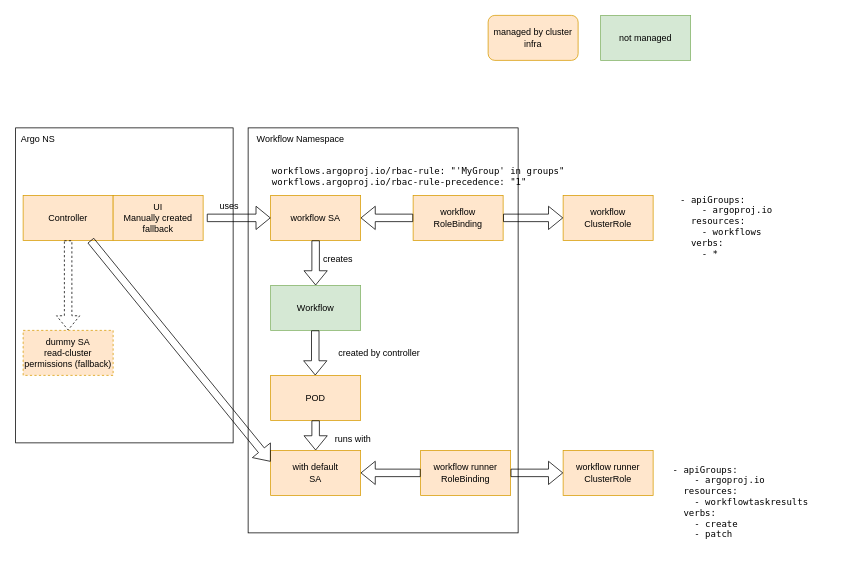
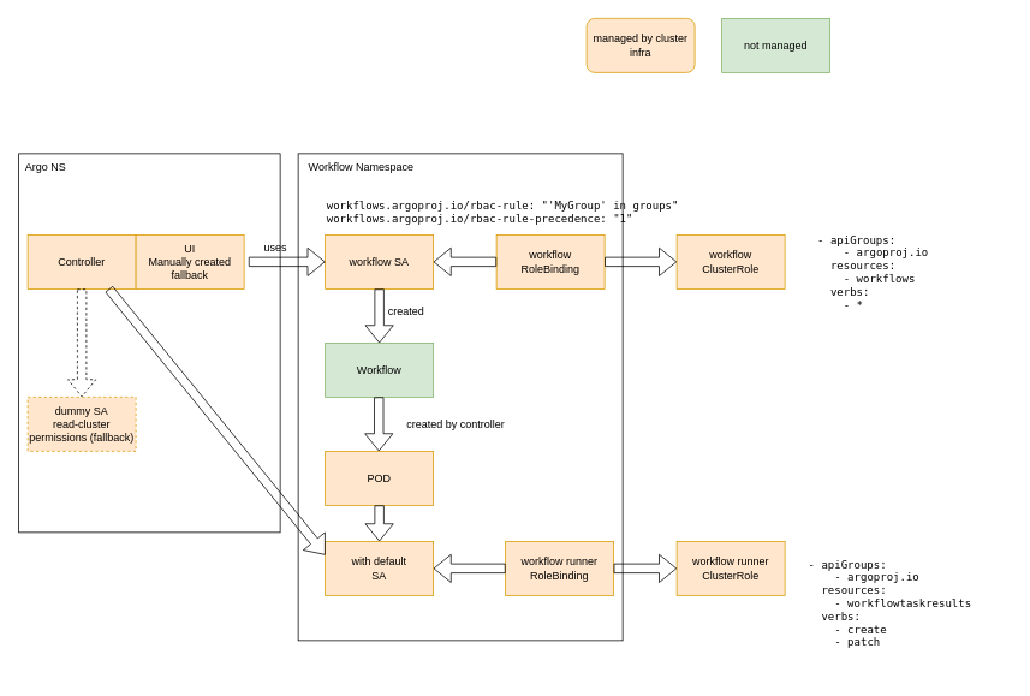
  <mxCell id="0" />
  <mxCell id="1" parent="0" />
  <mxCell id="2" value="" style="rounded=0;whiteSpace=wrap;html=1;" vertex="1" parent="1"><mxGeometry x="20" y="170" width="290" height="420" as="geometry" /></mxCell>
  <mxCell id="3" value="" style="rounded=0;whiteSpace=wrap;html=1;" vertex="1" parent="1"><mxGeometry x="330" y="170" width="360" height="540" as="geometry" /></mxCell>
  <mxCell id="4" value="Argo NS" style="text;html=1;strokeColor=none;fillColor=none;align=center;verticalAlign=middle;whiteSpace=wrap;rounded=0;" vertex="1" parent="1"><mxGeometry x="20" y="170" width="60" height="30" as="geometry" /></mxCell>
  <mxCell id="5" value="Workflow Namespace" style="text;html=1;strokeColor=none;fillColor=none;align=center;verticalAlign=middle;whiteSpace=wrap;rounded=0;" vertex="1" parent="1"><mxGeometry x="340" y="170" width="120" height="30" as="geometry" /></mxCell>
  <mxCell id="6" value="&lt;div&gt;workflow SA&lt;/div&gt;" style="rounded=0;whiteSpace=wrap;html=1;fillColor=#ffe6cc;strokeColor=#d79b00;" vertex="1" parent="1"><mxGeometry x="360" y="260" width="120" height="60" as="geometry" /></mxCell>
  <mxCell id="7" value="&lt;pre id=&quot;__code_5&quot;&gt;&lt;code data-focus-visible-added=&quot;&quot; class=&quot;focus-visible&quot; tabindex=&quot;0&quot;&gt;&lt;span class=&quot;nt&quot;&gt;workflows.argoproj.io/rbac-rule&lt;/span&gt;&lt;span class=&quot;p&quot;&gt;:&lt;/span&gt;&lt;span class=&quot;w&quot;&gt; &lt;/span&gt;&lt;span class=&quot;s&quot;&gt;&quot;'MyGroup'&lt;/span&gt;&lt;span class=&quot;nv&quot;&gt; &lt;/span&gt;&lt;span class=&quot;s&quot;&gt;in&lt;/span&gt;&lt;span class=&quot;nv&quot;&gt; &lt;/span&gt;&lt;span class=&quot;s&quot;&gt;groups&quot;&lt;br&gt;&lt;/span&gt;&lt;/code&gt;&lt;code data-focus-visible-added=&quot;&quot; class=&quot;focus-visible&quot; tabindex=&quot;0&quot;&gt;&lt;span class=&quot;nt&quot;&gt;workflows.argoproj.io/rbac-rule-precedence&lt;/span&gt;&lt;span class=&quot;p&quot;&gt;:&lt;/span&gt;&lt;span class=&quot;w&quot;&gt; &lt;/span&gt;&lt;span class=&quot;s&quot;&gt;&quot;1&quot;&lt;/span&gt;&lt;span class=&quot;w&quot;&gt;&lt;/span&gt;&lt;/code&gt;&lt;/pre&gt;" style="text;html=1;strokeColor=none;fillColor=none;align=left;verticalAlign=middle;whiteSpace=wrap;rounded=0;" vertex="1" parent="1"><mxGeometry x="360" y="220" width="560" height="30" as="geometry" /></mxCell>
  <mxCell id="8" value="&lt;div&gt;workflow &lt;br&gt;&lt;/div&gt;&lt;div&gt;ClusterRole&lt;/div&gt;" style="rounded=0;whiteSpace=wrap;html=1;fillColor=#ffe6cc;strokeColor=#d79b00;" vertex="1" parent="1"><mxGeometry x="750" y="260" width="120" height="60" as="geometry" /></mxCell>
  <mxCell id="9" value="&lt;pre id=&quot;__code_1&quot;&gt;&lt;code&gt;&lt;span class=&quot;w&quot;&gt;  &lt;/span&gt;&lt;span class=&quot;p p-Indicator&quot;&gt;-&lt;/span&gt;&lt;span class=&quot;w&quot;&gt; &lt;/span&gt;&lt;span class=&quot;nt&quot;&gt;apiGroups&lt;/span&gt;&lt;span class=&quot;p&quot;&gt;:&lt;/span&gt;&lt;span class=&quot;w&quot;&gt;&lt;/span&gt;&#10;&lt;span class=&quot;w&quot;&gt;      &lt;/span&gt;&lt;span class=&quot;p p-Indicator&quot;&gt;-&lt;/span&gt;&lt;span class=&quot;w&quot;&gt; &lt;/span&gt;&lt;span class=&quot;l l-Scalar l-Scalar-Plain&quot;&gt;argoproj.io&lt;/span&gt;&lt;span class=&quot;w&quot;&gt;&lt;/span&gt;&#10;&lt;span class=&quot;w&quot;&gt;    &lt;/span&gt;&lt;span class=&quot;nt&quot;&gt;resources&lt;/span&gt;&lt;span class=&quot;p&quot;&gt;:&lt;/span&gt;&lt;span class=&quot;w&quot;&gt;&lt;/span&gt;&#10;&lt;span class=&quot;w&quot;&gt;      &lt;/span&gt;&lt;span class=&quot;p p-Indicator&quot;&gt;-&lt;/span&gt;&lt;span class=&quot;w&quot;&gt; &lt;/span&gt;&lt;span class=&quot;l l-Scalar l-Scalar-Plain&quot;&gt;workflowtaskresults&lt;/span&gt;&lt;span class=&quot;w&quot;&gt;&lt;/span&gt;&#10;&lt;span class=&quot;w&quot;&gt;    &lt;/span&gt;&lt;span class=&quot;nt&quot;&gt;verbs&lt;/span&gt;&lt;span class=&quot;p&quot;&gt;:&lt;/span&gt;&lt;span class=&quot;w&quot;&gt;&lt;/span&gt;&#10;&lt;span class=&quot;w&quot;&gt;      &lt;/span&gt;&lt;span class=&quot;p p-Indicator&quot;&gt;-&lt;/span&gt;&lt;span class=&quot;w&quot;&gt; &lt;/span&gt;&lt;span class=&quot;l l-Scalar l-Scalar-Plain&quot;&gt;create&lt;/span&gt;&lt;span class=&quot;w&quot;&gt;&lt;/span&gt;&#10;&lt;span class=&quot;w&quot;&gt;      &lt;/span&gt;&lt;span class=&quot;p p-Indicator&quot;&gt;-&lt;/span&gt;&lt;span class=&quot;w&quot;&gt; &lt;/span&gt;&lt;span class=&quot;l l-Scalar l-Scalar-Plain&quot;&gt;patch&lt;/span&gt;&lt;span class=&quot;w&quot;&gt;&lt;/span&gt;&lt;/code&gt;&lt;/pre&gt;" style="text;whiteSpace=wrap;html=1;" vertex="1" parent="1"><mxGeometry x="880" y="600" width="230" height="150" as="geometry" /></mxCell>
  <mxCell id="10" value="&lt;div&gt;workflow&lt;/div&gt;&lt;div&gt;RoleBinding&lt;br&gt;&lt;/div&gt;" style="rounded=0;whiteSpace=wrap;html=1;fillColor=#ffe6cc;strokeColor=#d79b00;" vertex="1" parent="1"><mxGeometry x="550" y="260" width="120" height="60" as="geometry" /></mxCell>
  <mxCell id="11" value="" style="shape=flexArrow;endArrow=classic;html=1;rounded=0;entryX=0;entryY=0.5;entryDx=0;entryDy=0;exitX=1;exitY=0.5;exitDx=0;exitDy=0;" edge="1" parent="1" source="10" target="8"><mxGeometry width="50" height="50" relative="1" as="geometry"><mxPoint x="630" y="420" as="sourcePoint" /><mxPoint x="680" y="370" as="targetPoint" /></mxGeometry></mxCell>
  <mxCell id="12" value="" style="shape=flexArrow;endArrow=classic;html=1;rounded=0;entryX=1;entryY=0.5;entryDx=0;entryDy=0;" edge="1" parent="1" source="10" target="6"><mxGeometry width="50" height="50" relative="1" as="geometry"><mxPoint x="680" y="300" as="sourcePoint" /><mxPoint x="550" y="290" as="targetPoint" /></mxGeometry></mxCell>
  <mxCell id="13" value="&lt;div&gt;with default&lt;/div&gt;&lt;div&gt;SA&lt;/div&gt;" style="rounded=0;whiteSpace=wrap;html=1;fillColor=#ffe6cc;strokeColor=#d79b00;" vertex="1" parent="1"><mxGeometry x="360" y="600" width="120" height="60" as="geometry" /></mxCell>
  <mxCell id="14" value="&lt;div&gt;workflow runner&lt;br&gt;&lt;/div&gt;&lt;div&gt;ClusterRole&lt;/div&gt;" style="rounded=0;whiteSpace=wrap;html=1;fillColor=#ffe6cc;strokeColor=#d79b00;" vertex="1" parent="1"><mxGeometry x="750" y="600" width="120" height="60" as="geometry" /></mxCell>
  <mxCell id="15" value="&lt;div&gt;workflow runner&lt;br&gt;&lt;/div&gt;&lt;div&gt;RoleBinding&lt;br&gt;&lt;/div&gt;" style="rounded=0;whiteSpace=wrap;html=1;fillColor=#ffe6cc;strokeColor=#d79b00;" vertex="1" parent="1"><mxGeometry x="560" y="600" width="120" height="60" as="geometry" /></mxCell>
  <mxCell id="16" value="" style="shape=flexArrow;endArrow=classic;html=1;rounded=0;entryX=1;entryY=0.5;entryDx=0;entryDy=0;" edge="1" parent="1" target="13"><mxGeometry width="50" height="50" relative="1" as="geometry"><mxPoint x="560" y="630" as="sourcePoint" /><mxPoint x="570" y="480" as="targetPoint" /></mxGeometry></mxCell>
  <mxCell id="17" value="" style="shape=flexArrow;endArrow=classic;html=1;rounded=0;entryX=0;entryY=0.5;entryDx=0;entryDy=0;exitX=1;exitY=0.5;exitDx=0;exitDy=0;" edge="1" parent="1" source="15" target="14"><mxGeometry width="50" height="50" relative="1" as="geometry"><mxPoint x="690" y="480" as="sourcePoint" /><mxPoint x="750" y="480" as="targetPoint" /></mxGeometry></mxCell>
  <mxCell id="18" value="Controller" style="rounded=0;whiteSpace=wrap;html=1;fillColor=#ffe6cc;strokeColor=#d79b00;" vertex="1" parent="1"><mxGeometry x="30" y="260" width="120" height="60" as="geometry" /></mxCell>
  <mxCell id="19" value="" style="shape=flexArrow;endArrow=classic;html=1;rounded=0;exitX=0.75;exitY=1;exitDx=0;exitDy=0;entryX=0;entryY=0.25;entryDx=0;entryDy=0;" edge="1" parent="1" source="18" target="13"><mxGeometry width="50" height="50" relative="1" as="geometry"><mxPoint x="490" y="460" as="sourcePoint" /><mxPoint x="560" y="460" as="targetPoint" /></mxGeometry></mxCell>
  <mxCell id="20" value="" style="shape=flexArrow;endArrow=classic;html=1;rounded=0;exitX=0;exitY=1;exitDx=0;exitDy=0;entryX=0;entryY=0.5;entryDx=0;entryDy=0;" edge="1" parent="1" source="31" target="6"><mxGeometry width="50" height="50" relative="1" as="geometry"><mxPoint x="170" y="340" as="sourcePoint" /><mxPoint x="370" y="460" as="targetPoint" /></mxGeometry></mxCell>
  <mxCell id="21" value="" style="shape=flexArrow;endArrow=classic;html=1;rounded=0;exitX=0.5;exitY=1;exitDx=0;exitDy=0;entryX=0.5;entryY=0;entryDx=0;entryDy=0;dashed=1;" edge="1" parent="1" source="18" target="22"><mxGeometry width="50" height="50" relative="1" as="geometry"><mxPoint x="170" y="300" as="sourcePoint" /><mxPoint x="370" y="300" as="targetPoint" /></mxGeometry></mxCell>
  <mxCell id="22" value="&lt;div&gt;dummy SA&lt;/div&gt;&lt;div&gt;read-cluster permissions (fallback)&lt;br&gt;&lt;/div&gt;" style="rounded=0;whiteSpace=wrap;html=1;dashed=1;fillColor=#ffe6cc;strokeColor=#d79b00;" vertex="1" parent="1"><mxGeometry x="30" y="440" width="120" height="60" as="geometry" /></mxCell>
  <mxCell id="23" value="POD" style="rounded=0;whiteSpace=wrap;html=1;fillColor=#ffe6cc;strokeColor=#d79b00;" vertex="1" parent="1"><mxGeometry x="360" y="500" width="120" height="60" as="geometry" /></mxCell>
  <mxCell id="24" value="Workflow" style="rounded=0;whiteSpace=wrap;html=1;fillColor=#d5e8d4;strokeColor=#82b366;" vertex="1" parent="1"><mxGeometry x="360" y="380" width="120" height="60" as="geometry" /></mxCell>
  <mxCell id="25" value="" style="shape=flexArrow;endArrow=classic;html=1;rounded=0;exitX=0.5;exitY=1;exitDx=0;exitDy=0;entryX=0.5;entryY=0;entryDx=0;entryDy=0;" edge="1" parent="1" source="6" target="24"><mxGeometry width="50" height="50" relative="1" as="geometry"><mxPoint x="170" y="300" as="sourcePoint" /><mxPoint x="370" y="300" as="targetPoint" /></mxGeometry></mxCell>
  <mxCell id="26" value="" style="shape=flexArrow;endArrow=classic;html=1;rounded=0;exitX=0.5;exitY=1;exitDx=0;exitDy=0;entryX=0.5;entryY=0;entryDx=0;entryDy=0;" edge="1" parent="1"><mxGeometry width="50" height="50" relative="1" as="geometry"><mxPoint x="419.5" y="440" as="sourcePoint" /><mxPoint x="419.5" y="500" as="targetPoint" /></mxGeometry></mxCell>
  <mxCell id="27" value="" style="shape=flexArrow;endArrow=classic;html=1;rounded=0;exitX=0.5;exitY=1;exitDx=0;exitDy=0;entryX=0.5;entryY=0;entryDx=0;entryDy=0;" edge="1" parent="1" source="23" target="13"><mxGeometry width="50" height="50" relative="1" as="geometry"><mxPoint x="429.5" y="450" as="sourcePoint" /><mxPoint x="429.5" y="510" as="targetPoint" /></mxGeometry></mxCell>
- <mxCell id="28" value="creates" style="text;html=1;strokeColor=none;fillColor=none;align=center;verticalAlign=middle;whiteSpace=wrap;rounded=0;dashed=1;" vertex="1" parent="1"><mxGeometry x="420" y="330" width="60" height="30" as="geometry" /></mxCell>
+ <mxCell id="28" value="created" style="text;html=1;strokeColor=none;fillColor=none;align=center;verticalAlign=middle;whiteSpace=wrap;rounded=0;dashed=1;" vertex="1" parent="1"><mxGeometry x="420" y="330" width="60" height="30" as="geometry" /></mxCell>
  <mxCell id="29" value="created by controller" style="text;html=1;strokeColor=none;fillColor=none;align=center;verticalAlign=middle;whiteSpace=wrap;rounded=0;dashed=1;" vertex="1" parent="1"><mxGeometry x="430" y="455" width="150" height="30" as="geometry" /></mxCell>
- <mxCell id="30" value="runs with" style="text;html=1;strokeColor=none;fillColor=none;align=center;verticalAlign=middle;whiteSpace=wrap;rounded=0;dashed=1;" vertex="1" parent="1"><mxGeometry x="440" y="570" width="60" height="30" as="geometry" /></mxCell>
  <mxCell id="31" value="uses" style="text;html=1;strokeColor=none;fillColor=none;align=center;verticalAlign=middle;whiteSpace=wrap;rounded=0;dashed=1;" vertex="1" parent="1"><mxGeometry x="275" y="260" width="60" height="30" as="geometry" /></mxCell>
  <mxCell id="32" value="&lt;div&gt;UI&lt;/div&gt;Manually created fallback" style="rounded=0;whiteSpace=wrap;html=1;fillColor=#ffe6cc;strokeColor=#d79b00;" vertex="1" parent="1"><mxGeometry x="150" y="260" width="120" height="60" as="geometry" /></mxCell>
  <mxCell id="33" value="managed by cluster infra" style="whiteSpace=wrap;html=1;fillColor=#ffe6cc;strokeColor=#d79b00;rounded=1;" vertex="1" parent="1"><mxGeometry x="650" y="20" width="120" height="60" as="geometry" /></mxCell>
  <mxCell id="34" value="not managed" style="rounded=0;whiteSpace=wrap;html=1;fillColor=#d5e8d4;strokeColor=#82b366;" vertex="1" parent="1"><mxGeometry x="800" y="20" width="120" height="60" as="geometry" /></mxCell>
  <mxCell id="35" value="&lt;pre id=&quot;__code_1&quot;&gt;&lt;code&gt;&lt;span class=&quot;w&quot;&gt;  &lt;/span&gt;&lt;span class=&quot;p p-Indicator&quot;&gt;-&lt;/span&gt;&lt;span class=&quot;w&quot;&gt; &lt;/span&gt;&lt;span class=&quot;nt&quot;&gt;apiGroups&lt;/span&gt;&lt;span class=&quot;p&quot;&gt;:&lt;/span&gt;&lt;span class=&quot;w&quot;&gt;&lt;/span&gt;&lt;br&gt;&lt;span class=&quot;w&quot;&gt;      &lt;/span&gt;&lt;span class=&quot;p p-Indicator&quot;&gt;-&lt;/span&gt;&lt;span class=&quot;w&quot;&gt; &lt;/span&gt;&lt;span class=&quot;l l-Scalar l-Scalar-Plain&quot;&gt;argoproj.io&lt;/span&gt;&lt;span class=&quot;w&quot;&gt;&lt;/span&gt;&lt;br&gt;&lt;span class=&quot;w&quot;&gt;    &lt;/span&gt;&lt;span class=&quot;nt&quot;&gt;resources&lt;/span&gt;&lt;span class=&quot;p&quot;&gt;:&lt;/span&gt;&lt;span class=&quot;w&quot;&gt;&lt;/span&gt;&lt;br&gt;&lt;span class=&quot;w&quot;&gt;      &lt;/span&gt;&lt;span class=&quot;p p-Indicator&quot;&gt;-&lt;/span&gt;&lt;span class=&quot;w&quot;&gt; workflows&lt;/span&gt;&lt;br&gt;&lt;span class=&quot;w&quot;&gt;    &lt;/span&gt;&lt;span class=&quot;nt&quot;&gt;verbs&lt;/span&gt;&lt;span class=&quot;p&quot;&gt;:&lt;/span&gt;&lt;span class=&quot;w&quot;&gt;&lt;/span&gt;&lt;br&gt;&lt;span class=&quot;w&quot;&gt;      &lt;/span&gt;&lt;span class=&quot;p p-Indicator&quot;&gt;-&lt;/span&gt;&lt;span class=&quot;w&quot;&gt; *&lt;/span&gt;&lt;span class=&quot;w&quot;&gt;&lt;br&gt;&lt;/span&gt;&lt;span class=&quot;w&quot;&gt;&lt;/span&gt;&lt;/code&gt;&lt;/pre&gt;" style="text;whiteSpace=wrap;html=1;" vertex="1" parent="1"><mxGeometry x="890" y="240" width="230" height="150" as="geometry" /></mxCell>
